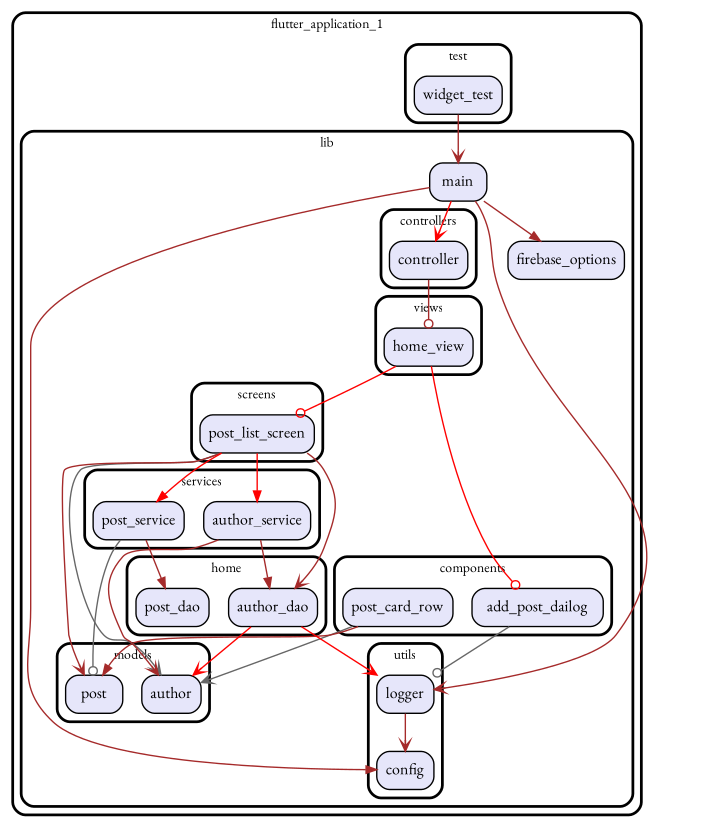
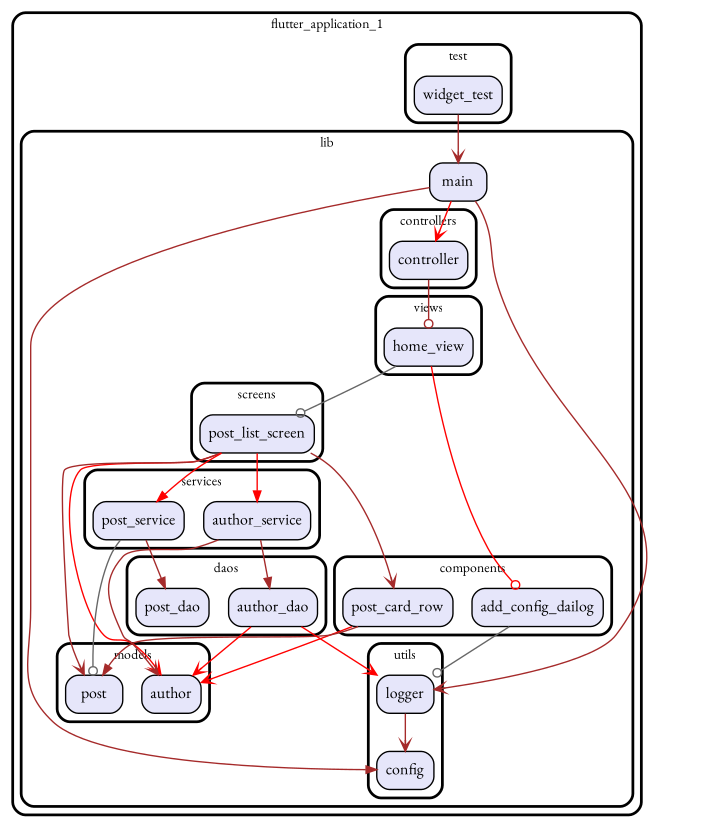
  digraph {
    fontname="EB Garamond"
    fontsize=13
    penwidth=2.6
    style=rounded
    node [fillcolor=Lavender fontname="EB Garamond" fontsize=15 penwidth=1.3 shape=rect style="filled,rounded"]
    edge [arrowhead=vee color=brown fontname="EB Garamond" penwidth=1.3]
-   n1 [label=add_post_dailog]
+   n1 [label=add_config_dailog]
    n2 [label=post_card_row]
    n3 [label=controller]
    n4 [label=author_dao]
    n5 [label=post_dao]
    n6 [label=author]
    n7 [label=post]
    n8 [label=post_list_screen]
    n9 [label=author_service]
    n10 [label=post_service]
    n11 [label=config]
    n12 [label=logger]
    n13 [label=home_view]
-   n14 [label=firebase_options]
    n15 [label=main]
    n16 [label=widget_test]
    subgraph cluster_1 {
      label=flutter_application_1
      subgraph cluster_2 {
        label=lib
-       n14
        n15
        subgraph cluster_3 {
          label=components
          n1
          n2
        }
        subgraph cluster_4 {
          label=controllers
          n3
        }
        subgraph cluster_5 {
-         label=home
+         label=daos
          n4
          n5
        }
        subgraph cluster_6 {
          label=models
          n6
          n7
        }
        subgraph cluster_7 {
          label=screens
          n8
        }
        subgraph cluster_8 {
          label=services
          n9
          n10
        }
        subgraph cluster_9 {
          label=utils
          n11
          n12
        }
        subgraph cluster_10 {
          label=views
          n13
        }
      }
      subgraph cluster_11 {
        label=test
        n16
      }
    }
    n1 -> n12 [arrowhead=odot color=gray40]
-   n2 -> n6 [color=gray40]
+   n2 -> n6 [color=red]
    n2 -> n7 [arrowhead=normal]
    n3 -> n13 [arrowhead=odot]
    n4 -> n6 [color=red]
    n4 -> n12 [color=red]
-   n8 -> n4
-   n8 -> n6 [color=gray40]
+   n8 -> n2
+   n8 -> n6 [color=red]
    n8 -> n7
    n8 -> n9 [arrowhead=normal color=red]
    n8 -> n10 [arrowhead=normal color=red]
    n9 -> n4 [arrowhead=normal]
    n9 -> n6
    n10 -> n5 [arrowhead=normal]
    n10 -> n7 [arrowhead=odot color=gray40]
    n12 -> n11
    n13 -> n1 [arrowhead=odot color=red]
-   n13 -> n8 [arrowhead=odot color=red]
+   n13 -> n8 [arrowhead=odot color=gray40]
    n15 -> n3 [color=red]
    n15 -> n11 [arrowhead=normal]
    n15 -> n12
-   n15 -> n14 [arrowhead=normal]
    n16 -> n15
  }
